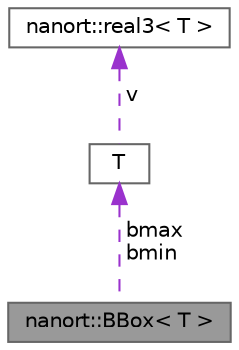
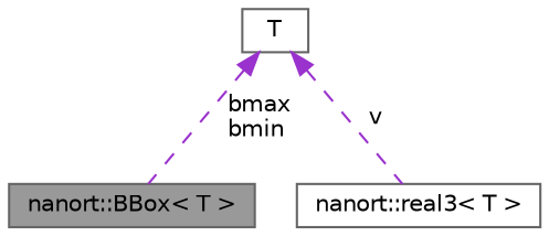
  digraph {
    node [color=gray40 fillcolor=white fontname=Helvetica fontsize=10 shape=box style=filled]
    edge [color=darkorchid3 dir=back fontname=Helvetica fontsize=10 labelfontname=Helvetica labelfontsize=10 style=dashed]
    n1 [fillcolor=grey60 fontcolor=black height=0.2 label="nanort::BBox\< T \>" width=0.4]
    n2 [height=0.2 label="nanort::real3\< T \>" width=0.4]
    n3 [height=0.2 label=T width=0.4]
    n3 -> n1 [label=" bmax\nbmin"]
-   n2 -> n3 [label=" v"]
+   n3 -> n2 [label=" v"]
  }
